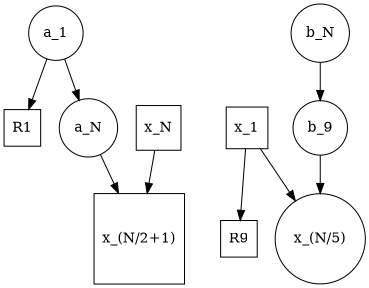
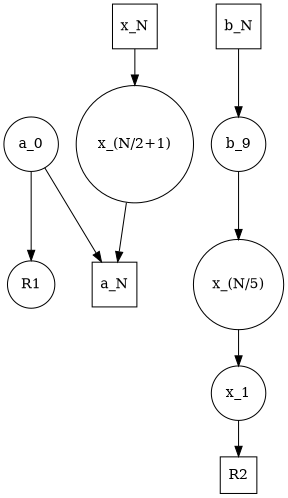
  digraph {
    node [shape=circle]
-   R1 [shape=square]
-   R2 [shape=square label=R9]
+   R1
+   R2 [shape=square]
    n3 [label="x_(N/5)"]
-   x_1 [shape=square]
-   n5 [label="x_(N/2+1)" shape=square]
-   a_N
-   a_1
+   x_1
+   n5 [label="x_(N/2+1)"]
+   a_N [shape=square]
+   a_1 [label=a_0]
    x_N [shape=square]
    n9 [label=b_9]
-   b_N
-   x_1 -> n3
+   b_N [shape=square]
+   n3 -> x_1
    x_1 -> R2
-   a_N -> n5
+   n5 -> a_N
    a_1 -> R1
    a_1 -> a_N
    x_N -> n5
    n9 -> n3
    b_N -> n9
  }
